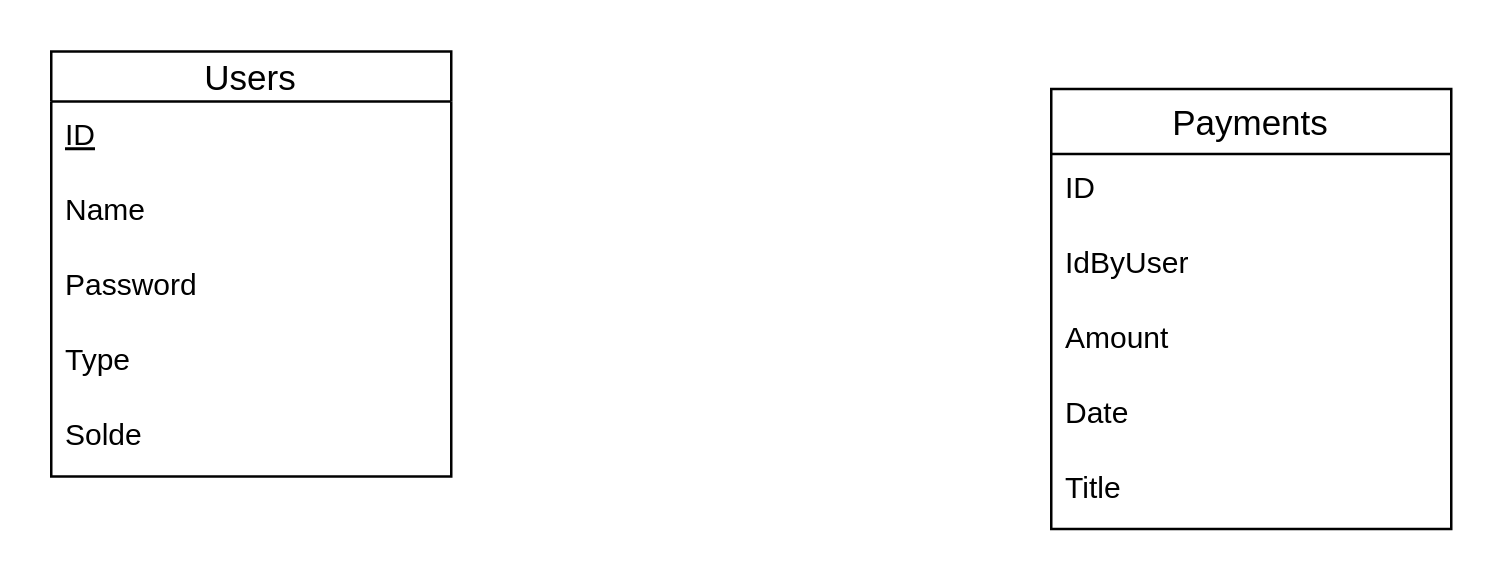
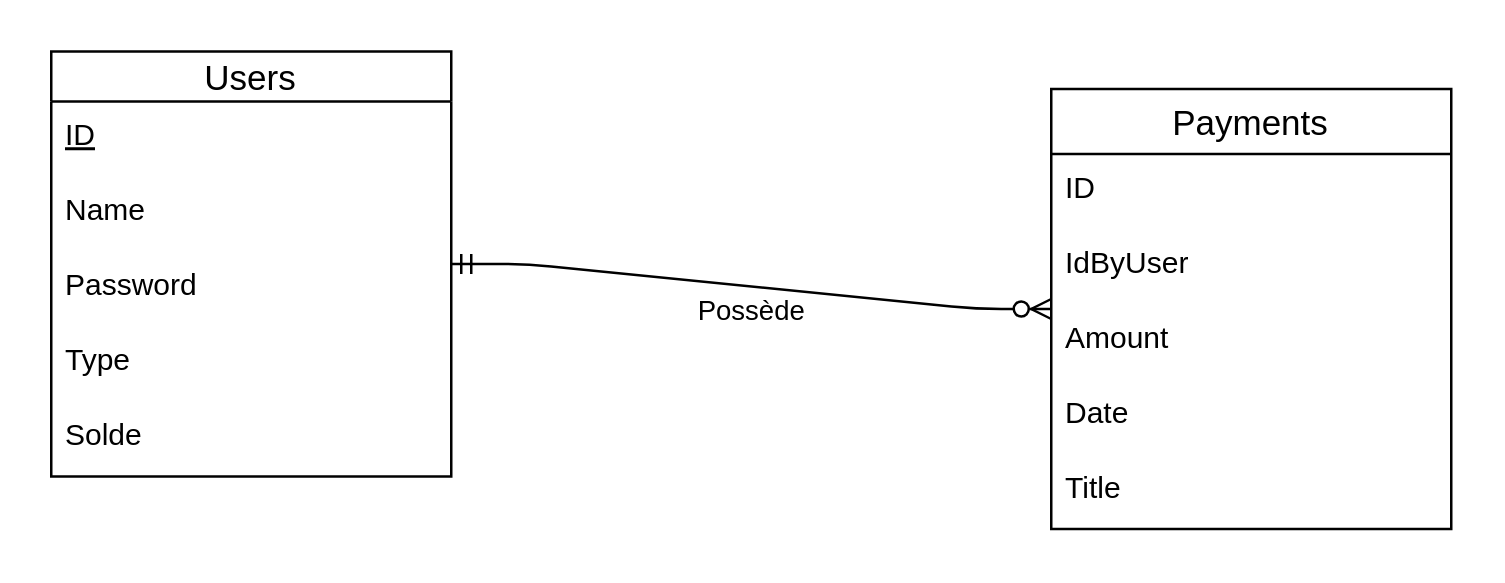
  <mxCell id="0" />
  <mxCell id="1" parent="0" />
  <mxCell id="2" value="Users" style="swimlane;fontStyle=0;childLayout=stackLayout;horizontal=1;startSize=20;horizontalStack=0;resizeParent=1;resizeParentMax=0;resizeLast=0;collapsible=1;marginBottom=0;align=center;fontSize=14;" vertex="1" parent="1"><mxGeometry x="20" y="20" width="160" height="170" as="geometry" /></mxCell>
  <mxCell id="3" value="ID" style="text;strokeColor=none;fillColor=none;spacingLeft=4;spacingRight=4;overflow=hidden;rotatable=0;points=[[0,0.5],[1,0.5]];portConstraint=eastwest;fontSize=12;fontStyle=4" vertex="1" parent="2"><mxGeometry y="20" width="160" height="30" as="geometry" /></mxCell>
  <mxCell id="4" value="Name" style="text;strokeColor=none;fillColor=none;spacingLeft=4;spacingRight=4;overflow=hidden;rotatable=0;points=[[0,0.5],[1,0.5]];portConstraint=eastwest;fontSize=12;" vertex="1" parent="2"><mxGeometry y="50" width="160" height="30" as="geometry" /></mxCell>
  <mxCell id="5" value="Password" style="text;strokeColor=none;fillColor=none;spacingLeft=4;spacingRight=4;overflow=hidden;rotatable=0;points=[[0,0.5],[1,0.5]];portConstraint=eastwest;fontSize=12;" vertex="1" parent="2"><mxGeometry y="80" width="160" height="30" as="geometry" /></mxCell>
  <mxCell id="6" value="Type" style="text;strokeColor=none;fillColor=none;spacingLeft=4;spacingRight=4;overflow=hidden;rotatable=0;points=[[0,0.5],[1,0.5]];portConstraint=eastwest;fontSize=12;" vertex="1" parent="2"><mxGeometry y="110" width="160" height="30" as="geometry" /></mxCell>
  <mxCell id="7" value="Solde" style="text;strokeColor=none;fillColor=none;spacingLeft=4;spacingRight=4;overflow=hidden;rotatable=0;points=[[0,0.5],[1,0.5]];portConstraint=eastwest;fontSize=12;" vertex="1" parent="2"><mxGeometry y="140" width="160" height="30" as="geometry" /></mxCell>
  <mxCell id="8" value="Payments" style="swimlane;fontStyle=0;childLayout=stackLayout;horizontal=1;startSize=26;horizontalStack=0;resizeParent=1;resizeParentMax=0;resizeLast=0;collapsible=1;marginBottom=0;align=center;fontSize=14;" vertex="1" parent="1"><mxGeometry x="420" y="35" width="160" height="176" as="geometry" /></mxCell>
  <mxCell id="9" value="ID" style="text;strokeColor=none;fillColor=none;spacingLeft=4;spacingRight=4;overflow=hidden;rotatable=0;points=[[0,0.5],[1,0.5]];portConstraint=eastwest;fontSize=12;" vertex="1" parent="8"><mxGeometry y="26" width="160" height="30" as="geometry" /></mxCell>
  <mxCell id="10" value="IdByUser" style="text;strokeColor=none;fillColor=none;spacingLeft=4;spacingRight=4;overflow=hidden;rotatable=0;points=[[0,0.5],[1,0.5]];portConstraint=eastwest;fontSize=12;" vertex="1" parent="8"><mxGeometry y="56" width="160" height="30" as="geometry" /></mxCell>
  <mxCell id="11" value="Amount" style="text;strokeColor=none;fillColor=none;spacingLeft=4;spacingRight=4;overflow=hidden;rotatable=0;points=[[0,0.5],[1,0.5]];portConstraint=eastwest;fontSize=12;" vertex="1" parent="8"><mxGeometry y="86" width="160" height="30" as="geometry" /></mxCell>
  <mxCell id="12" value="Date" style="text;strokeColor=none;fillColor=none;spacingLeft=4;spacingRight=4;overflow=hidden;rotatable=0;points=[[0,0.5],[1,0.5]];portConstraint=eastwest;fontSize=12;" vertex="1" parent="8"><mxGeometry y="116" width="160" height="30" as="geometry" /></mxCell>
  <mxCell id="13" value="Title" style="text;strokeColor=none;fillColor=none;spacingLeft=4;spacingRight=4;overflow=hidden;rotatable=0;points=[[0,0.5],[1,0.5]];portConstraint=eastwest;fontSize=12;" vertex="1" parent="8"><mxGeometry y="146" width="160" height="30" as="geometry" /></mxCell>
+ <mxCell id="14" value="" style="edgeStyle=entityRelationEdgeStyle;fontSize=12;html=1;endArrow=ERzeroToMany;startArrow=ERmandOne;" edge="1" parent="1" source="2" target="8"><mxGeometry width="100" height="100" relative="1" as="geometry"><mxPoint x="280" y="300" as="sourcePoint" /><mxPoint x="380" y="200" as="targetPoint" /></mxGeometry></mxCell>
+ <mxCell id="15" value="Possède" style="edgeLabel;html=1;align=center;verticalAlign=middle;resizable=0;points=[];" vertex="1" connectable="0" parent="14"><mxGeometry x="-0.208" y="-2" relative="1" as="geometry"><mxPoint x="25" y="10" as="offset" /></mxGeometry></mxCell>
